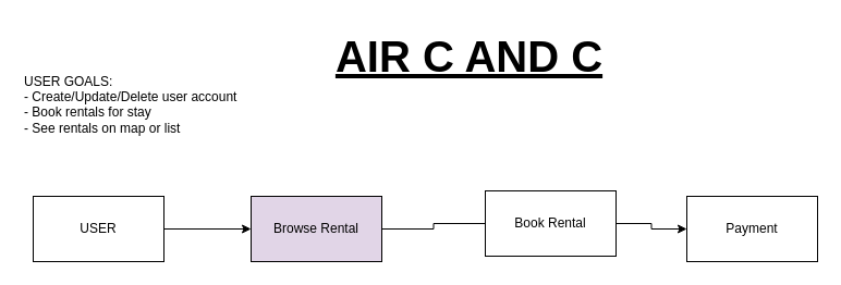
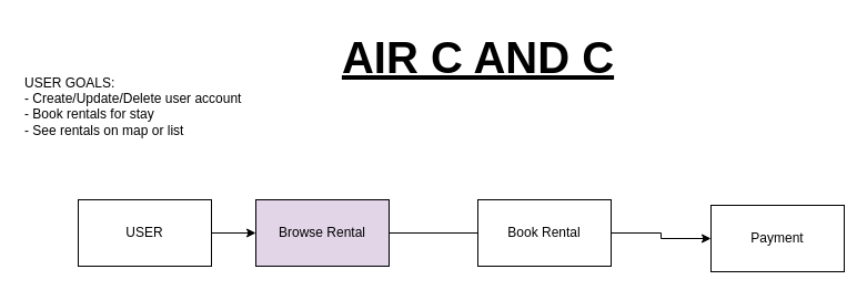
  <mxCell id="0" />
  <mxCell id="1" parent="0" />
  <mxCell id="2" value="AIR C AND C&lt;div style=&quot;font-size: 40px;&quot;&gt;&lt;br style=&quot;font-size: 40px;&quot;&gt;&lt;/div&gt;" style="text;html=1;align=center;verticalAlign=middle;resizable=0;points=[];autosize=1;strokeColor=none;fillColor=none;fontSize=40;fontStyle=5" vertex="1" parent="1"><mxGeometry x="300" y="20" width="260" height="110" as="geometry" /></mxCell>
  <mxCell id="3" value="USER GOALS:&lt;div&gt;- Create/Update/Delete user account&lt;/div&gt;&lt;div&gt;- Book rentals for stay&lt;/div&gt;&lt;div&gt;- See rentals on map or list&lt;/div&gt;&lt;div&gt;&lt;br&gt;&lt;/div&gt;" style="text;html=1;align=left;verticalAlign=middle;resizable=0;points=[];autosize=1;strokeColor=none;fillColor=none;" vertex="1" parent="1"><mxGeometry x="20" y="58" width="220" height="90" as="geometry" /></mxCell>
  <mxCell id="4" value="" style="edgeStyle=orthogonalEdgeStyle;rounded=0;orthogonalLoop=1;jettySize=auto;html=1;" edge="1" parent="1" source="5" target="7"><mxGeometry relative="1" as="geometry" /></mxCell>
- <mxCell id="5" value="USER" style="whiteSpace=wrap;html=1;" vertex="1" parent="1"><mxGeometry x="30" y="180" width="120" height="60" as="geometry" /></mxCell>
+ <mxCell id="5" value="USER" style="whiteSpace=wrap;html=1;" vertex="1" parent="1"><mxGeometry x="70" y="180" width="120" height="60" as="geometry" /></mxCell>
  <mxCell id="6" value="" style="edgeStyle=orthogonalEdgeStyle;rounded=0;orthogonalLoop=1;jettySize=auto;html=1;endArrow=none;" edge="1" parent="1" source="7" target="9"><mxGeometry relative="1" as="geometry" /></mxCell>
  <mxCell id="7" value="Browse Rental" style="whiteSpace=wrap;html=1;fillColor=#e1d5e7;" vertex="1" parent="1"><mxGeometry x="230" y="180" width="120" height="60" as="geometry" /></mxCell>
  <mxCell id="8" value="" style="edgeStyle=orthogonalEdgeStyle;rounded=0;orthogonalLoop=1;jettySize=auto;html=1;" edge="1" parent="1" source="9" target="10"><mxGeometry relative="1" as="geometry" /></mxCell>
- <mxCell id="9" value="Book Rental" style="whiteSpace=wrap;html=1;" vertex="1" parent="1"><mxGeometry x="445" y="175" width="120" height="60" as="geometry" /></mxCell>
- <mxCell id="10" value="Payment" style="whiteSpace=wrap;html=1;" vertex="1" parent="1"><mxGeometry x="630" y="180" width="120" height="60" as="geometry" /></mxCell>
+ <mxCell id="9" value="Book Rental" style="whiteSpace=wrap;html=1;" vertex="1" parent="1"><mxGeometry x="430" y="180" width="120" height="60" as="geometry" /></mxCell>
+ <mxCell id="10" value="Payment" style="whiteSpace=wrap;html=1;" vertex="1" parent="1"><mxGeometry x="640" y="185" width="120" height="60" as="geometry" /></mxCell>
